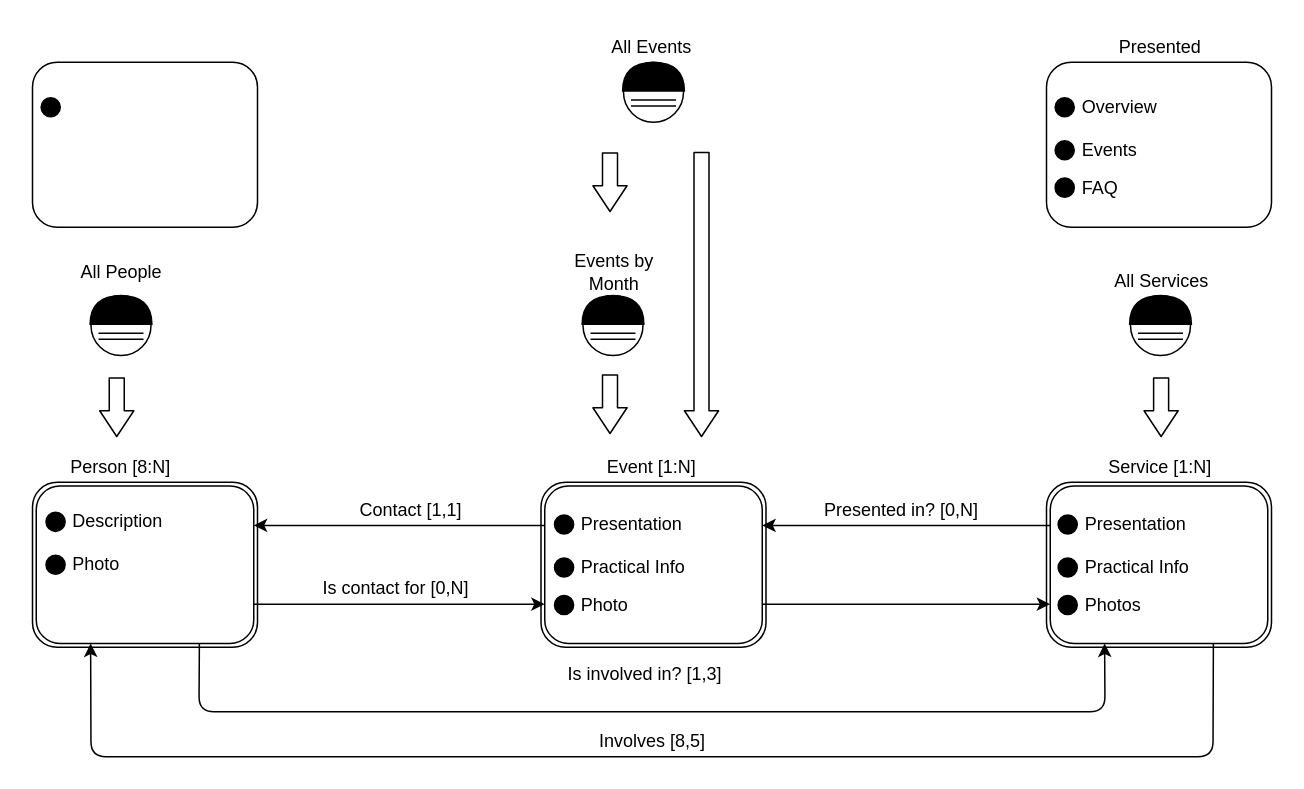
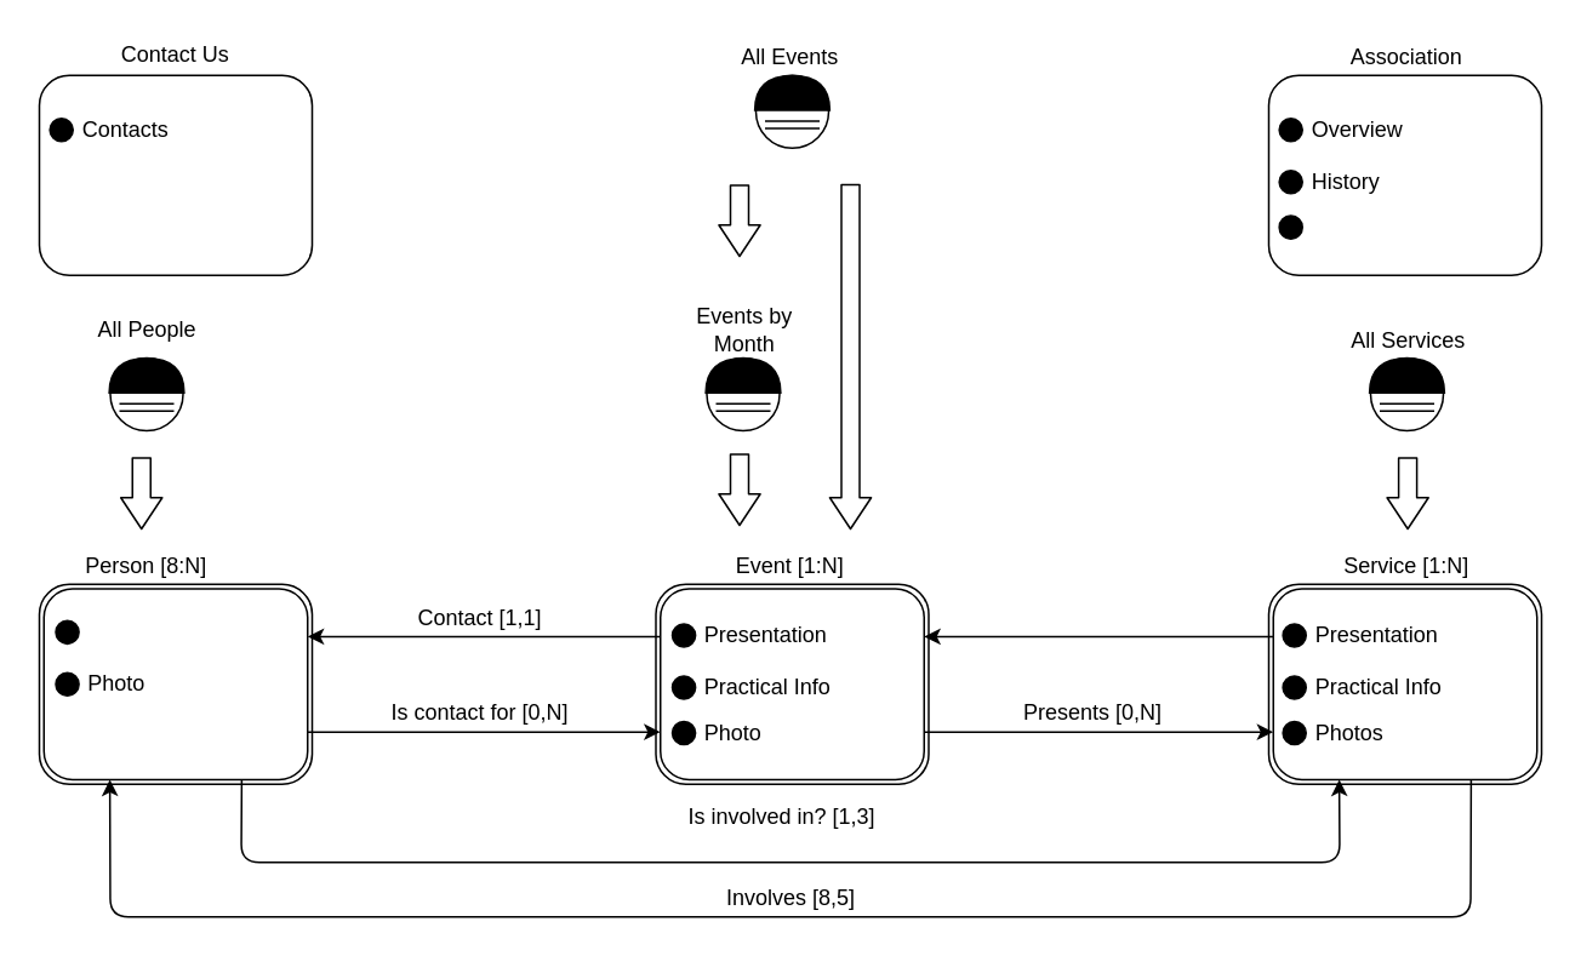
  <mxCell id="0" />
  <mxCell id="1" parent="0" />
+ <mxCell id="2" value="Contact Us" style="text;html=1;strokeColor=none;fillColor=none;align=center;verticalAlign=middle;whiteSpace=wrap;rounded=0;" parent="1" vertex="1"><mxGeometry x="36" y="20" width="120" height="20" as="geometry" /></mxCell>
  <mxCell id="3" value="" style="rounded=1;whiteSpace=wrap;html=1;" parent="1" vertex="1"><mxGeometry x="697" y="41" width="150" height="110" as="geometry" /></mxCell>
- <mxCell id="4" value="Presented" style="text;html=1;strokeColor=none;fillColor=none;align=center;verticalAlign=middle;whiteSpace=wrap;rounded=0;" parent="1" vertex="1"><mxGeometry x="713" y="21" width="120" height="20" as="geometry" /></mxCell>
+ <mxCell id="4" value="Association" style="text;html=1;strokeColor=none;fillColor=none;align=center;verticalAlign=middle;whiteSpace=wrap;rounded=0;" parent="1" vertex="1"><mxGeometry x="713" y="21" width="120" height="20" as="geometry" /></mxCell>
  <mxCell id="5" value="All Services" style="text;html=1;strokeColor=none;fillColor=none;align=center;verticalAlign=middle;whiteSpace=wrap;rounded=0;" parent="1" vertex="1"><mxGeometry x="739" y="176.5" width="70" height="20" as="geometry" /></mxCell>
  <mxCell id="6" value="All People" style="text;html=1;strokeColor=none;fillColor=none;align=center;verticalAlign=middle;whiteSpace=wrap;rounded=0;" parent="1" vertex="1"><mxGeometry x="42.75" y="171" width="74.5" height="20" as="geometry" /></mxCell>
  <mxCell id="7" value="All Events" style="text;html=1;strokeColor=none;fillColor=none;align=center;verticalAlign=middle;whiteSpace=wrap;rounded=0;" parent="1" vertex="1"><mxGeometry x="394" y="21" width="80" height="20" as="geometry" /></mxCell>
  <mxCell id="8" value="Events by Month" style="text;html=1;strokeColor=none;fillColor=none;align=center;verticalAlign=middle;whiteSpace=wrap;rounded=0;" parent="1" vertex="1"><mxGeometry x="369" y="171" width="80" height="20" as="geometry" /></mxCell>
  <mxCell id="9" value="" style="rounded=1;whiteSpace=wrap;html=1;" parent="1" vertex="1"><mxGeometry x="360" y="321" width="150" height="110" as="geometry" /></mxCell>
  <mxCell id="10" value="Event [1:N]" style="text;html=1;strokeColor=none;fillColor=none;align=center;verticalAlign=middle;whiteSpace=wrap;rounded=0;" parent="1" vertex="1"><mxGeometry x="373.75" y="301" width="120" height="20" as="geometry" /></mxCell>
  <mxCell id="11" value="" style="rounded=1;whiteSpace=wrap;html=1;" parent="1" vertex="1"><mxGeometry x="362.5" y="323.5" width="145" height="105" as="geometry" /></mxCell>
  <mxCell id="12" value="" style="shape=flexArrow;endArrow=classic;html=1;endWidth=11.765;endSize=5.388;" parent="1" edge="1"><mxGeometry width="50" height="50" relative="1" as="geometry"><mxPoint x="406" y="101" as="sourcePoint" /><mxPoint x="406" y="141" as="targetPoint" /></mxGeometry></mxCell>
  <mxCell id="13" value="" style="shape=flexArrow;endArrow=classic;html=1;endWidth=11.765;endSize=5.388;" parent="1" edge="1"><mxGeometry width="50" height="50" relative="1" as="geometry"><mxPoint x="406" y="249" as="sourcePoint" /><mxPoint x="406" y="289" as="targetPoint" /></mxGeometry></mxCell>
- <mxCell id="14" value="Contact [1,1]" style="text;html=1;align=center;verticalAlign=middle;resizable=0;points=[];autosize=1;" parent="1" vertex="1"><mxGeometry x="232.75" y="329.5" width="80" height="20" as="geometry" /></mxCell>
+ <mxCell id="14" value="Contact [1,1]" style="text;html=1;align=center;verticalAlign=middle;resizable=0;points=[];autosize=1;" parent="1" vertex="1"><mxGeometry x="222.75" y="329.5" width="80" height="20" as="geometry" /></mxCell>
  <mxCell id="15" value="" style="rounded=1;whiteSpace=wrap;html=1;" parent="1" vertex="1"><mxGeometry x="21" y="321" width="150" height="110" as="geometry" /></mxCell>
  <mxCell id="16" value="Person [8:N]" style="text;html=1;strokeColor=none;fillColor=none;align=center;verticalAlign=middle;whiteSpace=wrap;rounded=0;" parent="1" vertex="1"><mxGeometry y="301" width="120" height="20" as="geometry" x="20" /></mxCell>
  <mxCell id="17" value="" style="rounded=1;whiteSpace=wrap;html=1;" parent="1" vertex="1"><mxGeometry x="23.5" y="323.5" width="145" height="105" as="geometry" /></mxCell>
  <mxCell id="18" value="" style="endArrow=classic;html=1;exitX=0;exitY=0.25;exitDx=0;exitDy=0;entryX=1;entryY=0.25;entryDx=0;entryDy=0;" parent="1" source="11" target="17" edge="1"><mxGeometry width="50" height="50" relative="1" as="geometry"><mxPoint x="17.75" y="221" as="sourcePoint" /><mxPoint x="67.75" y="171" as="targetPoint" /></mxGeometry></mxCell>
  <mxCell id="19" value="" style="endArrow=classic;html=1;exitX=1;exitY=0.75;exitDx=0;exitDy=0;entryX=0;entryY=0.75;entryDx=0;entryDy=0;" parent="1" source="17" target="11" edge="1"><mxGeometry width="50" height="50" relative="1" as="geometry"><mxPoint x="387.25" y="347.25" as="sourcePoint" /><mxPoint x="191" y="346" as="targetPoint" /></mxGeometry></mxCell>
  <mxCell id="20" value="Is contact for [0,N]" style="text;html=1;align=center;verticalAlign=middle;resizable=0;points=[];autosize=1;" parent="1" vertex="1"><mxGeometry x="207.75" y="382.37" width="110" height="20" as="geometry" /></mxCell>
  <mxCell id="21" value="" style="rounded=1;whiteSpace=wrap;html=1;" parent="1" vertex="1"><mxGeometry x="697" y="321" width="150" height="110" as="geometry" /></mxCell>
  <mxCell id="22" value="Service [1:N]" style="text;html=1;strokeColor=none;fillColor=none;align=center;verticalAlign=middle;whiteSpace=wrap;rounded=0;" parent="1" vertex="1"><mxGeometry x="713" y="301" width="120" height="20" as="geometry" /></mxCell>
  <mxCell id="23" value="" style="rounded=1;whiteSpace=wrap;html=1;" parent="1" vertex="1"><mxGeometry x="699.5" y="323.5" width="145" height="105" as="geometry" /></mxCell>
  <mxCell id="24" value="" style="endArrow=classic;html=1;exitX=1;exitY=0.75;exitDx=0;exitDy=0;entryX=0;entryY=0.75;entryDx=0;entryDy=0;" parent="1" source="11" target="23" edge="1"><mxGeometry width="50" height="50" relative="1" as="geometry"><mxPoint x="510" y="366" as="sourcePoint" /><mxPoint x="660" y="366" as="targetPoint" /></mxGeometry></mxCell>
+ <mxCell id="25" value="Presents [0,N]" style="text;html=1;align=center;verticalAlign=middle;resizable=0;points=[];autosize=1;" parent="1" vertex="1"><mxGeometry x="555" y="382.37" width="90" height="20" as="geometry" /></mxCell>
  <mxCell id="26" value="" style="endArrow=classic;html=1;exitX=0;exitY=0.25;exitDx=0;exitDy=0;entryX=1;entryY=0.25;entryDx=0;entryDy=0;" parent="1" source="23" target="11" edge="1"><mxGeometry width="50" height="50" relative="1" as="geometry"><mxPoint x="387.25" y="347.25" as="sourcePoint" /><mxPoint x="530" y="311" as="targetPoint" /></mxGeometry></mxCell>
- <mxCell id="27" value="Presented in? [0,N]" style="text;html=1;align=center;verticalAlign=middle;resizable=0;points=[];autosize=1;" parent="1" vertex="1"><mxGeometry x="540" y="329.5" width="120" height="20" as="geometry" /></mxCell>
  <mxCell id="28" value="" style="shape=flexArrow;endArrow=classic;html=1;endWidth=11.765;endSize=5.388;" parent="1" edge="1"><mxGeometry width="50" height="50" relative="1" as="geometry"><mxPoint x="773.41" y="251" as="sourcePoint" /><mxPoint x="773.41" y="291" as="targetPoint" /></mxGeometry></mxCell>
  <mxCell id="29" value="" style="shape=flexArrow;endArrow=classic;html=1;endWidth=11.765;endSize=5.388;" parent="1" edge="1"><mxGeometry width="50" height="50" relative="1" as="geometry"><mxPoint x="77.16" y="251" as="sourcePoint" /><mxPoint x="77.16" y="291" as="targetPoint" /></mxGeometry></mxCell>
  <mxCell id="30" value="" style="endArrow=classic;html=1;exitX=0.75;exitY=1;exitDx=0;exitDy=0;entryX=0.25;entryY=1;entryDx=0;entryDy=0;" parent="1" source="17" target="23" edge="1"><mxGeometry width="50" height="50" relative="1" as="geometry"><mxPoint x="149.75" y="431" as="sourcePoint" /><mxPoint x="696.75" y="431" as="targetPoint" /><Array as="points"><mxPoint x="132" y="474" /><mxPoint x="736" y="474" /></Array></mxGeometry></mxCell>
  <mxCell id="31" value="Is involved in? [1,3]" style="text;html=1;align=center;verticalAlign=middle;resizable=0;points=[];autosize=1;" parent="1" vertex="1"><mxGeometry x="369" y="438.5" width="120" height="20" as="geometry" /></mxCell>
  <mxCell id="32" value="" style="endArrow=classic;html=1;exitX=0.75;exitY=1;exitDx=0;exitDy=0;entryX=0.25;entryY=1;entryDx=0;entryDy=0;" parent="1" source="23" target="17" edge="1"><mxGeometry width="50" height="50" relative="1" as="geometry"><mxPoint x="754.25" y="431" as="sourcePoint" /><mxPoint x="50" y="471" as="targetPoint" /><Array as="points"><mxPoint x="808" y="504" /><mxPoint x="60" y="504" /></Array></mxGeometry></mxCell>
  <mxCell id="33" value="Involves [8,5]" style="text;html=1;align=center;verticalAlign=middle;resizable=0;points=[];autosize=1;" parent="1" vertex="1"><mxGeometry x="389" y="483.5" width="90" height="20" as="geometry" /></mxCell>
  <mxCell id="34" value="" style="ellipse;whiteSpace=wrap;html=1;aspect=fixed;" parent="1" vertex="1"><mxGeometry x="415" y="41" width="40" height="40" as="geometry" /></mxCell>
  <mxCell id="35" value="" style="shape=or;whiteSpace=wrap;html=1;rotation=-90;fillColor=#000000;" parent="1" vertex="1"><mxGeometry x="425.5" y="30" width="19" height="41.18" as="geometry" /></mxCell>
  <mxCell id="36" value="" style="shape=link;html=1;" parent="1" edge="1"><mxGeometry width="50" height="50" relative="1" as="geometry"><mxPoint x="420" y="68.18" as="sourcePoint" /><mxPoint x="450" y="68.18" as="targetPoint" /></mxGeometry></mxCell>
  <mxCell id="37" value="" style="ellipse;whiteSpace=wrap;html=1;aspect=fixed;" parent="1" vertex="1"><mxGeometry x="60" y="196.5" width="40" height="40" as="geometry" /></mxCell>
  <mxCell id="38" value="" style="shape=or;whiteSpace=wrap;html=1;rotation=-90;fillColor=#000000;" parent="1" vertex="1"><mxGeometry x="70.5" y="185.5" width="19" height="41.18" as="geometry" /></mxCell>
  <mxCell id="39" value="" style="shape=link;html=1;" parent="1" edge="1"><mxGeometry width="50" height="50" relative="1" as="geometry"><mxPoint x="65" y="223.68" as="sourcePoint" /><mxPoint x="95" y="223.68" as="targetPoint" /></mxGeometry></mxCell>
  <mxCell id="40" value="" style="ellipse;whiteSpace=wrap;html=1;aspect=fixed;" parent="1" vertex="1"><mxGeometry x="753" y="196.5" width="40" height="40" as="geometry" /></mxCell>
  <mxCell id="41" value="" style="shape=or;whiteSpace=wrap;html=1;rotation=-90;fillColor=#000000;" parent="1" vertex="1"><mxGeometry x="763.5" y="185.5" width="19" height="41.18" as="geometry" /></mxCell>
  <mxCell id="42" value="" style="shape=link;html=1;" parent="1" edge="1"><mxGeometry width="50" height="50" relative="1" as="geometry"><mxPoint x="758" y="223.68" as="sourcePoint" /><mxPoint x="788" y="223.68" as="targetPoint" /></mxGeometry></mxCell>
  <mxCell id="43" value="" style="ellipse;whiteSpace=wrap;html=1;aspect=fixed;fillColor=#000000;" parent="1" vertex="1"><mxGeometry x="30" y="341" width="12.75" height="12.75" as="geometry" /></mxCell>
- <mxCell id="44" value="Description" style="text;html=1;strokeColor=none;fillColor=none;align=left;verticalAlign=middle;whiteSpace=wrap;rounded=0;" parent="1" vertex="1"><mxGeometry x="46.25" y="337.38" width="122.25" height="20" as="geometry" /></mxCell>
  <mxCell id="45" value="" style="ellipse;whiteSpace=wrap;html=1;aspect=fixed;fillColor=#000000;" parent="1" vertex="1"><mxGeometry x="30" y="369.62" width="12.75" height="12.75" as="geometry" /></mxCell>
  <mxCell id="46" value="Photo" style="text;html=1;strokeColor=none;fillColor=none;align=left;verticalAlign=middle;whiteSpace=wrap;rounded=0;" parent="1" vertex="1"><mxGeometry x="46.25" y="366" width="122.25" height="20" as="geometry" /></mxCell>
  <mxCell id="47" value="" style="ellipse;whiteSpace=wrap;html=1;aspect=fixed;fillColor=#000000;" parent="1" vertex="1"><mxGeometry x="704.75" y="342.81" width="12.75" height="12.75" as="geometry" /></mxCell>
  <mxCell id="48" value="&lt;span class=&quot;fontstyle0&quot;&gt;Presentation&lt;/span&gt; " style="text;html=1;strokeColor=none;fillColor=none;align=left;verticalAlign=middle;whiteSpace=wrap;rounded=0;" parent="1" vertex="1"><mxGeometry x="721" y="339.19" width="122.25" height="20" as="geometry" /></mxCell>
  <mxCell id="49" value="Practical Info" style="text;html=1;strokeColor=none;fillColor=none;align=left;verticalAlign=middle;whiteSpace=wrap;rounded=0;" parent="1" vertex="1"><mxGeometry x="721" y="367.81" width="122.25" height="20" as="geometry" /></mxCell>
  <mxCell id="50" value="" style="ellipse;whiteSpace=wrap;html=1;aspect=fixed;fillColor=#000000;" parent="1" vertex="1"><mxGeometry x="704.75" y="396.43" width="12.75" height="12.75" as="geometry" /></mxCell>
  <mxCell id="51" value="Photos" style="text;html=1;strokeColor=none;fillColor=none;align=left;verticalAlign=middle;whiteSpace=wrap;rounded=0;" parent="1" vertex="1"><mxGeometry x="721" y="392.81" width="122.25" height="20" as="geometry" /></mxCell>
  <mxCell id="52" value="" style="ellipse;whiteSpace=wrap;html=1;aspect=fixed;fillColor=#000000;" parent="1" vertex="1"><mxGeometry x="704.75" y="371.44" width="12.75" height="12.75" as="geometry" /></mxCell>
  <mxCell id="53" value="" style="ellipse;whiteSpace=wrap;html=1;aspect=fixed;fillColor=#000000;" parent="1" vertex="1"><mxGeometry x="369" y="342.81" width="12.75" height="12.75" as="geometry" /></mxCell>
  <mxCell id="54" value="&lt;span class=&quot;fontstyle0&quot;&gt;Presentation&lt;/span&gt; " style="text;html=1;strokeColor=none;fillColor=none;align=left;verticalAlign=middle;whiteSpace=wrap;rounded=0;" parent="1" vertex="1"><mxGeometry x="385.25" y="339.19" width="122.25" height="20" as="geometry" /></mxCell>
  <mxCell id="55" value="Practical Info" style="text;html=1;strokeColor=none;fillColor=none;align=left;verticalAlign=middle;whiteSpace=wrap;rounded=0;" parent="1" vertex="1"><mxGeometry x="385.25" y="367.81" width="122.25" height="20" as="geometry" /></mxCell>
  <mxCell id="56" value="" style="ellipse;whiteSpace=wrap;html=1;aspect=fixed;fillColor=#000000;" parent="1" vertex="1"><mxGeometry x="369" y="396.43" width="12.75" height="12.75" as="geometry" /></mxCell>
  <mxCell id="57" value="Photo" style="text;html=1;strokeColor=none;fillColor=none;align=left;verticalAlign=middle;whiteSpace=wrap;rounded=0;" parent="1" vertex="1"><mxGeometry x="385.25" y="392.81" width="122.25" height="20" as="geometry" /></mxCell>
  <mxCell id="58" value="" style="ellipse;whiteSpace=wrap;html=1;aspect=fixed;fillColor=#000000;" parent="1" vertex="1"><mxGeometry x="369" y="371.44" width="12.75" height="12.75" as="geometry" /></mxCell>
  <mxCell id="59" value="" style="ellipse;whiteSpace=wrap;html=1;aspect=fixed;fillColor=#000000;" parent="1" vertex="1"><mxGeometry x="702.75" y="64.62" width="12.75" height="12.75" as="geometry" /></mxCell>
  <mxCell id="60" value="Overview" style="text;html=1;strokeColor=none;fillColor=none;align=left;verticalAlign=middle;whiteSpace=wrap;rounded=0;" parent="1" vertex="1"><mxGeometry x="719" y="61" width="122.25" height="20" as="geometry" /></mxCell>
- <mxCell id="61" value="Events" style="text;html=1;strokeColor=none;fillColor=none;align=left;verticalAlign=middle;whiteSpace=wrap;rounded=0;" parent="1" vertex="1"><mxGeometry x="719" y="89.62" width="122.25" height="20" as="geometry" /></mxCell>
+ <mxCell id="61" value="History" style="text;html=1;strokeColor=none;fillColor=none;align=left;verticalAlign=middle;whiteSpace=wrap;rounded=0;" parent="1" vertex="1"><mxGeometry x="719" y="89.62" width="122.25" height="20" as="geometry" /></mxCell>
  <mxCell id="62" value="" style="ellipse;whiteSpace=wrap;html=1;aspect=fixed;fillColor=#000000;" parent="1" vertex="1"><mxGeometry x="702.75" y="118.24" width="12.75" height="12.75" as="geometry" /></mxCell>
- <mxCell id="63" value="FAQ" style="text;html=1;strokeColor=none;fillColor=none;align=left;verticalAlign=middle;whiteSpace=wrap;rounded=0;" parent="1" vertex="1"><mxGeometry x="719" y="114.62" width="122.25" height="20" as="geometry" /></mxCell>
  <mxCell id="64" value="" style="ellipse;whiteSpace=wrap;html=1;aspect=fixed;fillColor=#000000;" parent="1" vertex="1"><mxGeometry x="702.75" y="93.25" width="12.75" height="12.75" as="geometry" /></mxCell>
  <mxCell id="65" value="" style="rounded=1;whiteSpace=wrap;html=1;" parent="1" vertex="1"><mxGeometry x="21" y="41" width="150" height="110" as="geometry" /></mxCell>
  <mxCell id="66" value="" style="ellipse;whiteSpace=wrap;html=1;aspect=fixed;fillColor=#000000;" parent="1" vertex="1"><mxGeometry x="26.75" y="64.62" width="12.75" height="12.75" as="geometry" /></mxCell>
+ <mxCell id="67" value="Contacts" style="text;html=1;strokeColor=none;fillColor=none;align=left;verticalAlign=middle;whiteSpace=wrap;rounded=0;" parent="1" vertex="1"><mxGeometry x="43" y="61" width="122.25" height="20" as="geometry" /></mxCell>
  <mxCell id="68" value="" style="ellipse;whiteSpace=wrap;html=1;aspect=fixed;" parent="1" vertex="1"><mxGeometry x="388" y="196.5" width="40" height="40" as="geometry" /></mxCell>
  <mxCell id="69" value="" style="shape=or;whiteSpace=wrap;html=1;rotation=-90;fillColor=#000000;" parent="1" vertex="1"><mxGeometry x="398.5" y="185.5" width="19" height="41.18" as="geometry" /></mxCell>
  <mxCell id="70" value="" style="shape=link;html=1;" parent="1" edge="1"><mxGeometry width="50" height="50" relative="1" as="geometry"><mxPoint x="393" y="223.68" as="sourcePoint" /><mxPoint x="423" y="223.68" as="targetPoint" /></mxGeometry></mxCell>
  <mxCell id="71" value="" style="shape=flexArrow;endArrow=classic;html=1;endWidth=11.765;endSize=5.388;" parent="1" edge="1"><mxGeometry width="50" height="50" relative="1" as="geometry"><mxPoint x="467" y="100.62" as="sourcePoint" /><mxPoint x="467" y="291" as="targetPoint" /></mxGeometry></mxCell>
